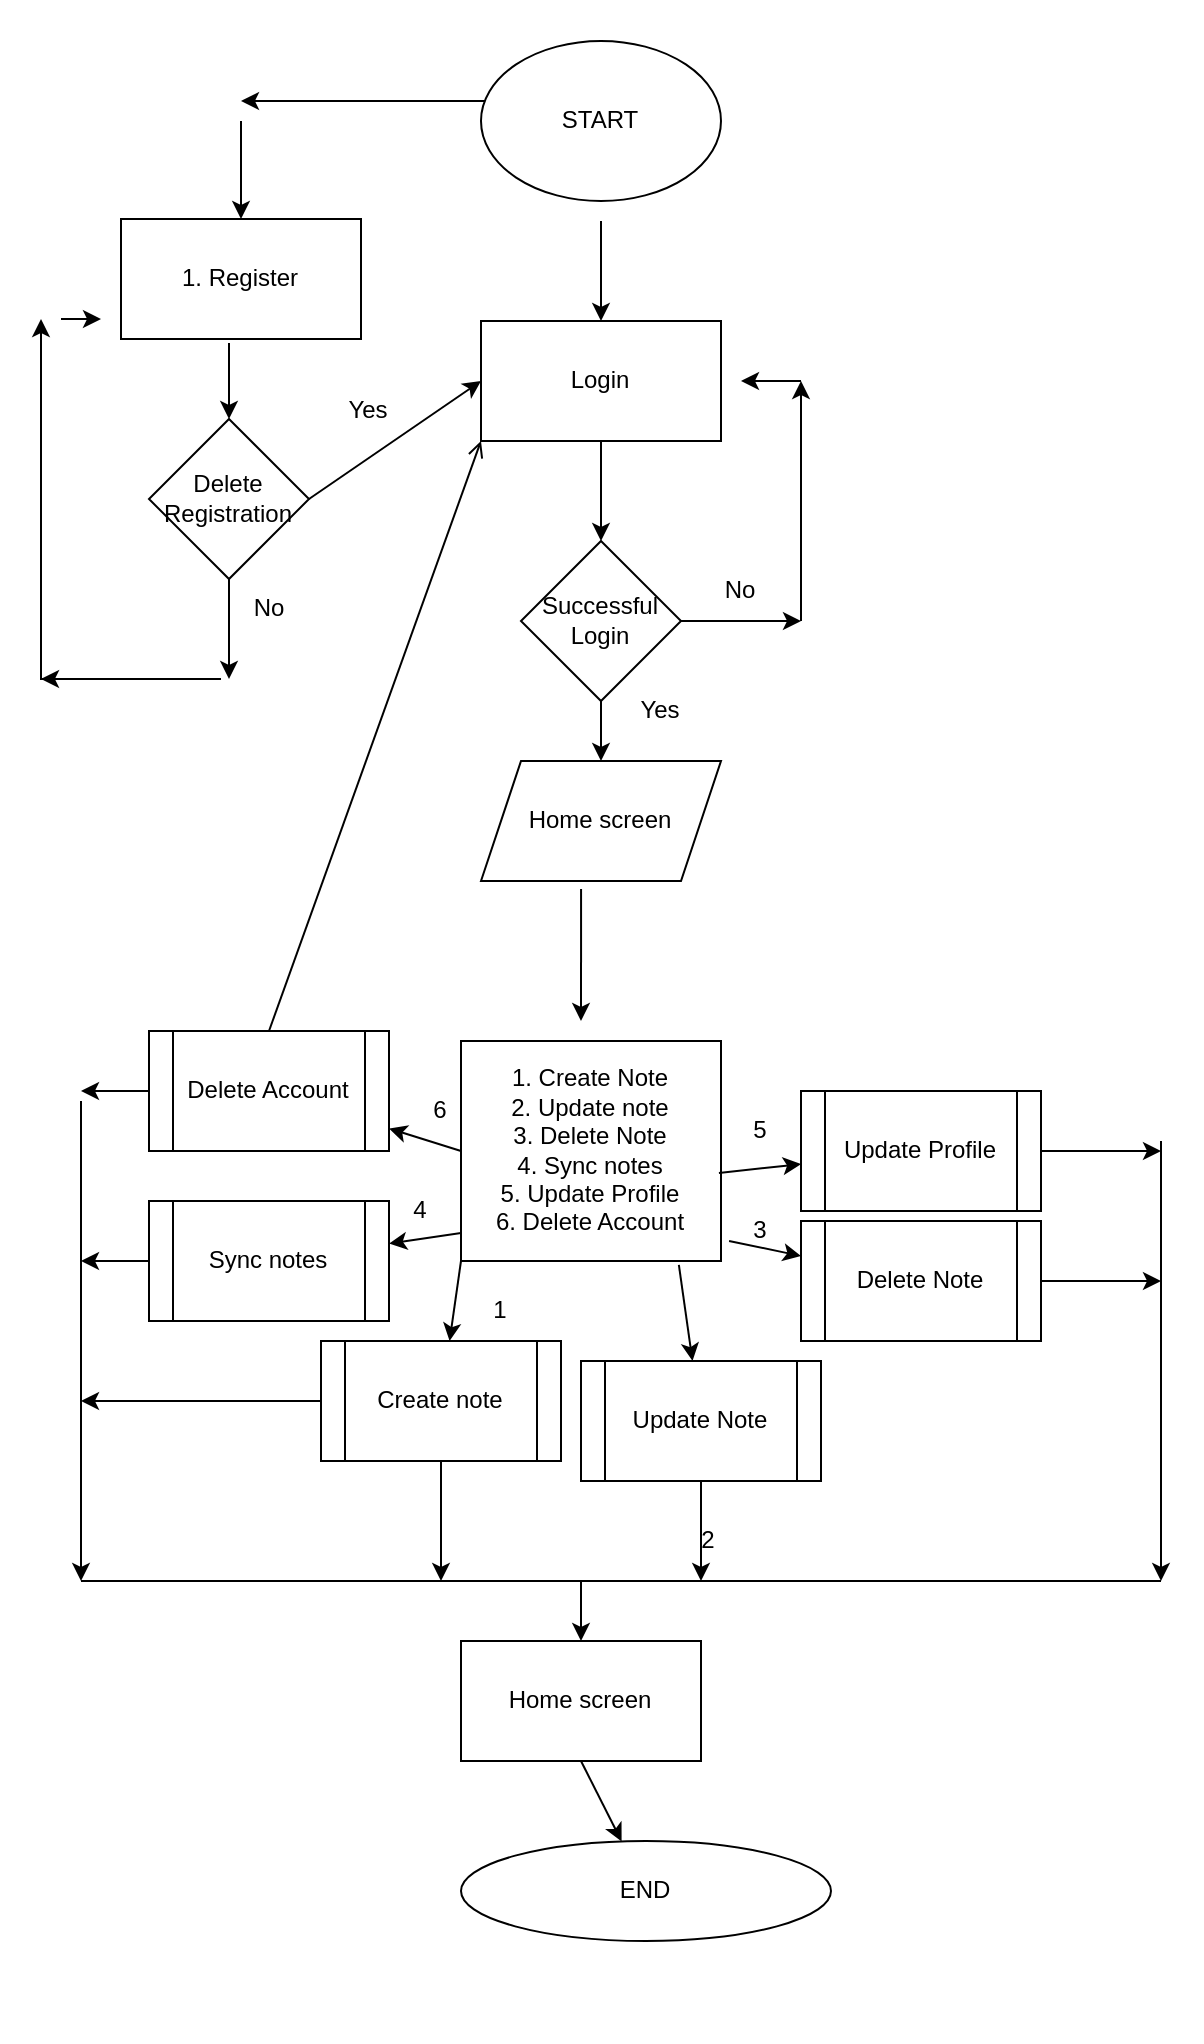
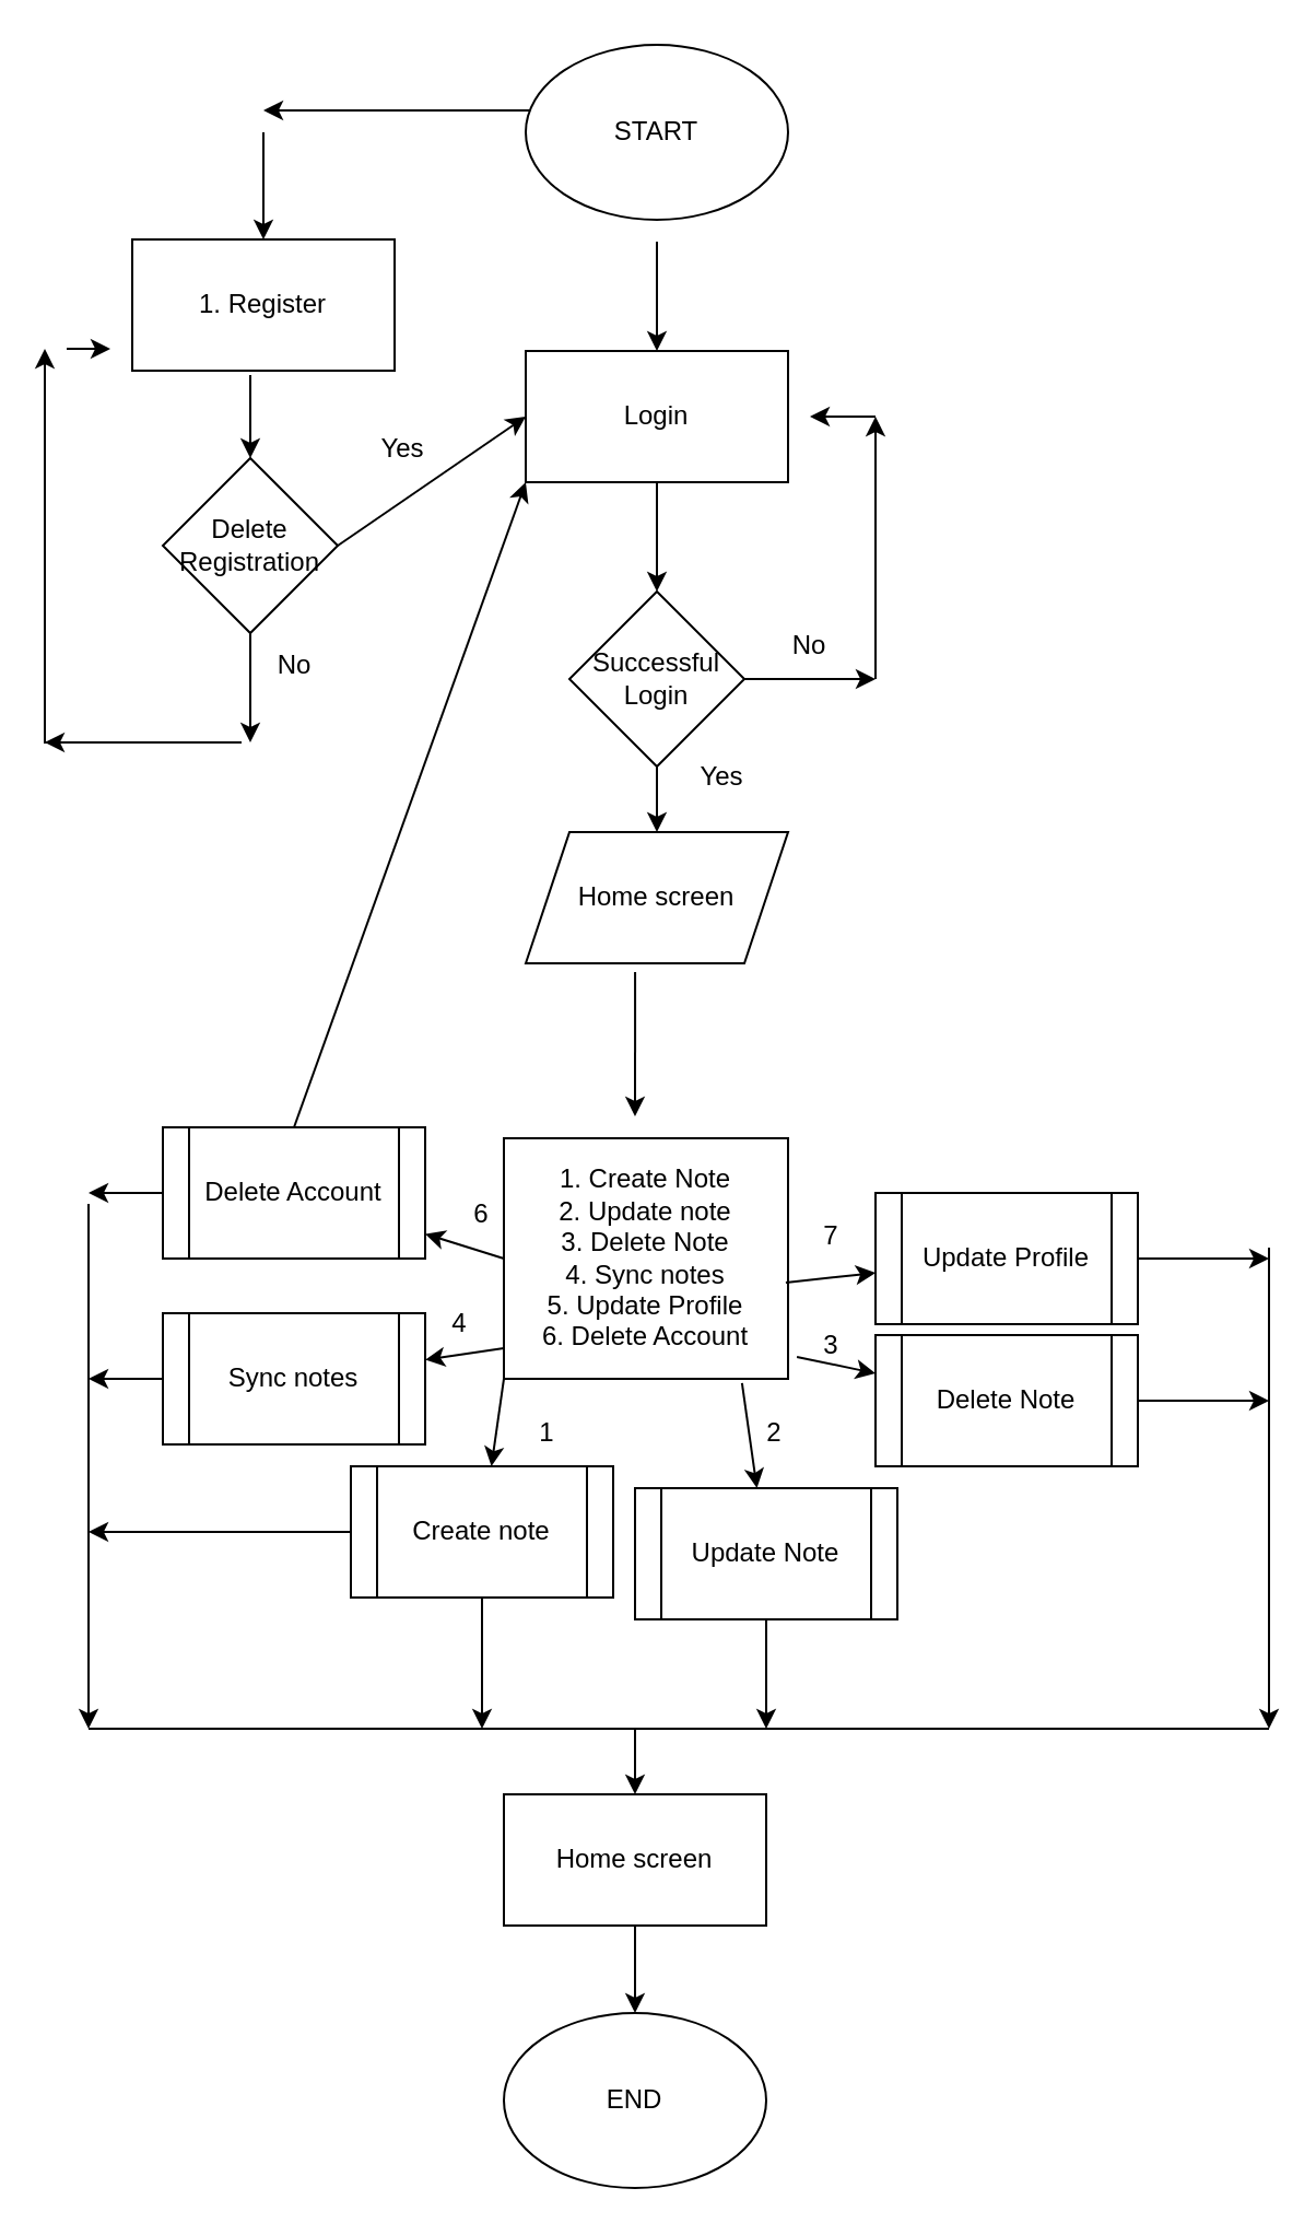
  <mxCell id="0" />
  <mxCell id="1" parent="0" />
  <mxCell id="2" value="1. Register" style="rounded=0;whiteSpace=wrap;html=1;" parent="1" vertex="1"><mxGeometry x="60" y="109" width="120" height="60" as="geometry" /></mxCell>
  <mxCell id="3" value="" style="endArrow=classic;html=1;rounded=0;exitX=0.45;exitY=1.033;exitDx=0;exitDy=0;exitPerimeter=0;" parent="1" source="2" target="4" edge="1"><mxGeometry width="50" height="50" relative="1" as="geometry"><mxPoint x="110" y="179" as="sourcePoint" /><mxPoint x="114" y="209" as="targetPoint" /></mxGeometry></mxCell>
  <mxCell id="4" value="Delete&lt;br&gt;Registration" style="rhombus;whiteSpace=wrap;html=1;" parent="1" vertex="1"><mxGeometry x="74" y="209" width="80" height="80" as="geometry" /></mxCell>
  <mxCell id="5" value="" style="endArrow=classic;html=1;rounded=0;exitX=0.5;exitY=1;exitDx=0;exitDy=0;" parent="1" source="4" edge="1"><mxGeometry width="50" height="50" relative="1" as="geometry"><mxPoint x="310" y="459" as="sourcePoint" /><mxPoint x="114" y="339" as="targetPoint" /></mxGeometry></mxCell>
  <mxCell id="6" value="" style="endArrow=classic;html=1;rounded=0;" parent="1" edge="1"><mxGeometry width="50" height="50" relative="1" as="geometry"><mxPoint x="110" y="339" as="sourcePoint" /><mxPoint x="20" y="339" as="targetPoint" /></mxGeometry></mxCell>
  <mxCell id="7" value="" style="endArrow=classic;html=1;rounded=0;" parent="1" edge="1"><mxGeometry width="50" height="50" relative="1" as="geometry"><mxPoint x="40" y="339" as="sourcePoint" /><mxPoint x="20" y="159" as="targetPoint" /><Array as="points"><mxPoint x="20" y="339" /></Array></mxGeometry></mxCell>
  <mxCell id="8" value="No" style="text;html=1;align=center;verticalAlign=middle;resizable=0;points=[];autosize=1;strokeColor=none;fillColor=none;" parent="1" vertex="1"><mxGeometry x="114" y="289" width="40" height="30" as="geometry" /></mxCell>
  <mxCell id="9" value="" style="endArrow=classic;html=1;rounded=0;exitX=1;exitY=0.5;exitDx=0;exitDy=0;" parent="1" source="4" edge="1"><mxGeometry width="50" height="50" relative="1" as="geometry"><mxPoint x="90" y="400" as="sourcePoint" /><mxPoint x="240" y="190" as="targetPoint" /></mxGeometry></mxCell>
  <mxCell id="10" value="" style="endArrow=classic;html=1;rounded=0;entryX=0.5;entryY=0;entryDx=0;entryDy=0;" parent="1" target="2" edge="1"><mxGeometry width="50" height="50" relative="1" as="geometry"><mxPoint x="120" y="60" as="sourcePoint" /><mxPoint x="140" y="350" as="targetPoint" /></mxGeometry></mxCell>
  <mxCell id="11" value="" style="endArrow=classic;html=1;rounded=0;" parent="1" edge="1"><mxGeometry width="50" height="50" relative="1" as="geometry"><mxPoint x="30" y="159" as="sourcePoint" /><mxPoint x="50" y="159" as="targetPoint" /></mxGeometry></mxCell>
  <mxCell id="12" value="Login" style="rounded=0;whiteSpace=wrap;html=1;" parent="1" vertex="1"><mxGeometry x="240" y="160" width="120" height="60" as="geometry" /></mxCell>
  <mxCell id="13" value="" style="endArrow=classic;html=1;rounded=0;entryX=0.5;entryY=0;entryDx=0;entryDy=0;" parent="1" target="12" edge="1"><mxGeometry width="50" height="50" relative="1" as="geometry"><mxPoint x="300" y="110" as="sourcePoint" /><mxPoint x="140" y="350" as="targetPoint" /></mxGeometry></mxCell>
  <mxCell id="14" value="" style="endArrow=classic;html=1;rounded=0;exitX=0.5;exitY=1;exitDx=0;exitDy=0;" parent="1" source="12" edge="1"><mxGeometry width="50" height="50" relative="1" as="geometry"><mxPoint x="90" y="400" as="sourcePoint" /><mxPoint x="300" y="270" as="targetPoint" /></mxGeometry></mxCell>
  <mxCell id="15" value="Successful&lt;br&gt;Login" style="rhombus;whiteSpace=wrap;html=1;" parent="1" vertex="1"><mxGeometry x="260" y="270" width="80" height="80" as="geometry" /></mxCell>
  <mxCell id="16" value="" style="endArrow=classic;html=1;rounded=0;exitX=1;exitY=0.5;exitDx=0;exitDy=0;" parent="1" source="15" edge="1"><mxGeometry width="50" height="50" relative="1" as="geometry"><mxPoint x="90" y="400" as="sourcePoint" /><mxPoint x="400" y="310" as="targetPoint" /></mxGeometry></mxCell>
  <mxCell id="17" value="" style="endArrow=classic;html=1;rounded=0;" parent="1" edge="1"><mxGeometry width="50" height="50" relative="1" as="geometry"><mxPoint x="400" y="310" as="sourcePoint" /><mxPoint x="400" y="190" as="targetPoint" /></mxGeometry></mxCell>
  <mxCell id="18" value="" style="endArrow=classic;html=1;rounded=0;" parent="1" edge="1"><mxGeometry width="50" height="50" relative="1" as="geometry"><mxPoint x="400" y="190" as="sourcePoint" /><mxPoint x="370" y="190" as="targetPoint" /></mxGeometry></mxCell>
  <mxCell id="19" value="No" style="text;html=1;strokeColor=none;fillColor=none;align=center;verticalAlign=middle;whiteSpace=wrap;rounded=0;" parent="1" vertex="1"><mxGeometry x="340" y="280" width="60" height="30" as="geometry" /></mxCell>
  <mxCell id="20" value="" style="endArrow=classic;html=1;rounded=0;exitX=0.5;exitY=1;exitDx=0;exitDy=0;" parent="1" source="15" edge="1"><mxGeometry width="50" height="50" relative="1" as="geometry"><mxPoint x="90" y="400" as="sourcePoint" /><mxPoint x="300" y="380" as="targetPoint" /></mxGeometry></mxCell>
  <mxCell id="21" value="Home screen" style="shape=parallelogram;perimeter=parallelogramPerimeter;whiteSpace=wrap;html=1;fixedSize=1;" parent="1" vertex="1"><mxGeometry x="240" y="380" width="120" height="60" as="geometry" /></mxCell>
  <mxCell id="22" value="Yes" style="text;html=1;strokeColor=none;fillColor=none;align=center;verticalAlign=middle;whiteSpace=wrap;rounded=0;" parent="1" vertex="1"><mxGeometry x="300" y="340" width="60" height="30" as="geometry" /></mxCell>
  <mxCell id="23" value="1. Create Note&lt;br&gt;2. Update note&lt;br&gt;3. Delete Note&lt;br&gt;4. Sync notes&lt;br&gt;5. Update Profile&lt;br&gt;6. Delete Account&lt;br&gt;" style="rounded=0;whiteSpace=wrap;html=1;" parent="1" vertex="1"><mxGeometry x="230" y="520" width="130" height="110" as="geometry" /></mxCell>
  <mxCell id="24" value="" style="endArrow=classic;html=1;rounded=0;exitX=0.417;exitY=1.067;exitDx=0;exitDy=0;exitPerimeter=0;" parent="1" source="21" edge="1"><mxGeometry width="50" height="50" relative="1" as="geometry"><mxPoint x="340" y="400" as="sourcePoint" /><mxPoint x="290" y="510" as="targetPoint" /></mxGeometry></mxCell>
  <mxCell id="25" value="" style="endArrow=classic;html=1;rounded=0;exitX=0;exitY=1;exitDx=0;exitDy=0;" parent="1" source="23" target="26" edge="1"><mxGeometry width="50" height="50" relative="1" as="geometry"><mxPoint x="340" y="580" as="sourcePoint" /><mxPoint x="230" y="710" as="targetPoint" /></mxGeometry></mxCell>
  <mxCell id="26" value="Create note" style="shape=process;whiteSpace=wrap;html=1;backgroundOutline=1;" parent="1" vertex="1"><mxGeometry x="160" y="670" width="120" height="60" as="geometry" /></mxCell>
  <mxCell id="27" value="" style="endArrow=classic;html=1;rounded=0;exitX=0.838;exitY=1.018;exitDx=0;exitDy=0;exitPerimeter=0;" parent="1" source="23" target="28" edge="1"><mxGeometry width="50" height="50" relative="1" as="geometry"><mxPoint x="340" y="580" as="sourcePoint" /><mxPoint x="339" y="680" as="targetPoint" /></mxGeometry></mxCell>
  <mxCell id="28" value="Update Note" style="shape=process;whiteSpace=wrap;html=1;backgroundOutline=1;" parent="1" vertex="1"><mxGeometry x="290" y="680" width="120" height="60" as="geometry" /></mxCell>
  <mxCell id="29" value="" style="endArrow=classic;html=1;rounded=0;exitX=1.031;exitY=0.909;exitDx=0;exitDy=0;exitPerimeter=0;" parent="1" source="23" target="30" edge="1"><mxGeometry width="50" height="50" relative="1" as="geometry"><mxPoint x="340" y="580" as="sourcePoint" /><mxPoint x="400" y="620" as="targetPoint" /></mxGeometry></mxCell>
  <mxCell id="30" value="Delete Note" style="shape=process;whiteSpace=wrap;html=1;backgroundOutline=1;" parent="1" vertex="1"><mxGeometry x="400" y="610" width="120" height="60" as="geometry" /></mxCell>
  <mxCell id="31" value="" style="endArrow=classic;html=1;rounded=0;exitX=0;exitY=0.873;exitDx=0;exitDy=0;exitPerimeter=0;" parent="1" source="23" target="32" edge="1"><mxGeometry width="50" height="50" relative="1" as="geometry"><mxPoint x="340" y="580" as="sourcePoint" /><mxPoint x="180" y="620" as="targetPoint" /></mxGeometry></mxCell>
  <mxCell id="32" value="Sync notes" style="shape=process;whiteSpace=wrap;html=1;backgroundOutline=1;" parent="1" vertex="1"><mxGeometry x="74" y="600" width="120" height="60" as="geometry" /></mxCell>
  <mxCell id="33" value="" style="endArrow=classic;html=1;rounded=0;exitX=0.992;exitY=0.6;exitDx=0;exitDy=0;exitPerimeter=0;" parent="1" source="23" target="34" edge="1"><mxGeometry width="50" height="50" relative="1" as="geometry"><mxPoint x="340" y="580" as="sourcePoint" /><mxPoint x="410" y="575" as="targetPoint" /></mxGeometry></mxCell>
  <mxCell id="34" value="Update Profile" style="shape=process;whiteSpace=wrap;html=1;backgroundOutline=1;" parent="1" vertex="1"><mxGeometry x="400" y="545" width="120" height="60" as="geometry" /></mxCell>
  <mxCell id="35" value="" style="endArrow=classic;html=1;rounded=0;exitX=0;exitY=0.5;exitDx=0;exitDy=0;" parent="1" source="23" target="36" edge="1"><mxGeometry width="50" height="50" relative="1" as="geometry"><mxPoint x="340" y="580" as="sourcePoint" /><mxPoint x="190" y="560" as="targetPoint" /></mxGeometry></mxCell>
  <mxCell id="36" value="Delete Account" style="shape=process;whiteSpace=wrap;html=1;backgroundOutline=1;" parent="1" vertex="1"><mxGeometry x="74" y="515" width="120" height="60" as="geometry" /></mxCell>
- <mxCell id="37" value="" style="endArrow=open;html=1;rounded=0;exitX=0.5;exitY=0;exitDx=0;exitDy=0;entryX=0;entryY=1;entryDx=0;entryDy=0;" parent="1" source="36" target="12" edge="1"><mxGeometry width="50" height="50" relative="1" as="geometry"><mxPoint x="340" y="580" as="sourcePoint" /><mxPoint x="250" y="310" as="targetPoint" /></mxGeometry></mxCell>
+ <mxCell id="37" value="" style="endArrow=classic;html=1;rounded=0;exitX=0.5;exitY=0;exitDx=0;exitDy=0;entryX=0;entryY=1;entryDx=0;entryDy=0;" parent="1" source="36" target="12" edge="1"><mxGeometry width="50" height="50" relative="1" as="geometry"><mxPoint x="340" y="580" as="sourcePoint" /><mxPoint x="250" y="310" as="targetPoint" /></mxGeometry></mxCell>
  <mxCell id="38" value="" style="endArrow=classic;html=1;rounded=0;exitX=0;exitY=0.5;exitDx=0;exitDy=0;" parent="1" source="36" edge="1"><mxGeometry width="50" height="50" relative="1" as="geometry"><mxPoint x="340" y="570" as="sourcePoint" /><mxPoint x="40" y="545" as="targetPoint" /></mxGeometry></mxCell>
  <mxCell id="39" value="" style="endArrow=classic;html=1;rounded=0;" parent="1" edge="1"><mxGeometry width="50" height="50" relative="1" as="geometry"><mxPoint x="40" y="550" as="sourcePoint" /><mxPoint x="40" y="790" as="targetPoint" /></mxGeometry></mxCell>
  <mxCell id="40" value="" style="endArrow=classic;html=1;rounded=0;exitX=0;exitY=0.5;exitDx=0;exitDy=0;" parent="1" source="32" edge="1"><mxGeometry width="50" height="50" relative="1" as="geometry"><mxPoint x="340" y="570" as="sourcePoint" /><mxPoint x="40" y="630" as="targetPoint" /></mxGeometry></mxCell>
  <mxCell id="41" value="" style="endArrow=classic;html=1;rounded=0;exitX=0;exitY=0.5;exitDx=0;exitDy=0;" parent="1" source="26" edge="1"><mxGeometry width="50" height="50" relative="1" as="geometry"><mxPoint x="320" y="570" as="sourcePoint" /><mxPoint x="40" y="700" as="targetPoint" /></mxGeometry></mxCell>
  <mxCell id="42" value="" style="endArrow=classic;html=1;rounded=0;exitX=1;exitY=0.5;exitDx=0;exitDy=0;" parent="1" source="34" edge="1"><mxGeometry width="50" height="50" relative="1" as="geometry"><mxPoint x="320" y="570" as="sourcePoint" /><mxPoint x="580" y="575" as="targetPoint" /></mxGeometry></mxCell>
  <mxCell id="43" value="" style="endArrow=classic;html=1;rounded=0;" parent="1" edge="1"><mxGeometry width="50" height="50" relative="1" as="geometry"><mxPoint x="580" y="570" as="sourcePoint" /><mxPoint x="580" y="790" as="targetPoint" /></mxGeometry></mxCell>
  <mxCell id="44" value="" style="endArrow=classic;html=1;rounded=0;exitX=1;exitY=0.5;exitDx=0;exitDy=0;" parent="1" source="30" edge="1"><mxGeometry width="50" height="50" relative="1" as="geometry"><mxPoint x="320" y="570" as="sourcePoint" /><mxPoint x="580" y="640" as="targetPoint" /></mxGeometry></mxCell>
  <mxCell id="45" value="" style="endArrow=classic;html=1;rounded=0;exitX=0.5;exitY=1;exitDx=0;exitDy=0;" parent="1" source="26" edge="1"><mxGeometry width="50" height="50" relative="1" as="geometry"><mxPoint x="320" y="570" as="sourcePoint" /><mxPoint x="220" y="790" as="targetPoint" /></mxGeometry></mxCell>
  <mxCell id="46" value="" style="endArrow=classic;html=1;rounded=0;exitX=0.5;exitY=1;exitDx=0;exitDy=0;" parent="1" source="28" edge="1"><mxGeometry width="50" height="50" relative="1" as="geometry"><mxPoint x="320" y="570" as="sourcePoint" /><mxPoint x="350" y="790" as="targetPoint" /></mxGeometry></mxCell>
  <mxCell id="47" value="" style="endArrow=none;html=1;rounded=0;" parent="1" edge="1"><mxGeometry width="50" height="50" relative="1" as="geometry"><mxPoint x="40" y="790" as="sourcePoint" /><mxPoint x="580" y="790" as="targetPoint" /></mxGeometry></mxCell>
  <mxCell id="48" value="" style="endArrow=classic;html=1;rounded=0;" parent="1" target="49" edge="1"><mxGeometry width="50" height="50" relative="1" as="geometry"><mxPoint x="290" y="790" as="sourcePoint" /><mxPoint x="290" y="830" as="targetPoint" /></mxGeometry></mxCell>
  <mxCell id="49" value="Home screen" style="rounded=0;whiteSpace=wrap;html=1;" parent="1" vertex="1"><mxGeometry x="230" y="820" width="120" height="60" as="geometry" /></mxCell>
  <mxCell id="50" value="" style="endArrow=classic;html=1;rounded=0;exitX=0.5;exitY=1;exitDx=0;exitDy=0;" parent="1" source="49" target="51" edge="1"><mxGeometry width="50" height="50" relative="1" as="geometry"><mxPoint x="320" y="930" as="sourcePoint" /><mxPoint x="290" y="930" as="targetPoint" /></mxGeometry></mxCell>
- <mxCell id="51" value="END" style="ellipse;whiteSpace=wrap;html=1;" parent="1" vertex="1"><mxGeometry x="230" y="920" width="185" height="50" as="geometry" /></mxCell>
+ <mxCell id="51" value="END" style="ellipse;whiteSpace=wrap;html=1;" parent="1" vertex="1"><mxGeometry x="230" y="920" width="120" height="80" as="geometry" /></mxCell>
  <mxCell id="52" value="START" style="ellipse;whiteSpace=wrap;html=1;" parent="1" vertex="1"><mxGeometry x="240" y="20" width="120" height="80" as="geometry" /></mxCell>
  <mxCell id="53" value="" style="endArrow=classic;html=1;rounded=0;exitX=0.017;exitY=0.375;exitDx=0;exitDy=0;exitPerimeter=0;" parent="1" source="52" edge="1"><mxGeometry width="50" height="50" relative="1" as="geometry"><mxPoint x="320" y="70" as="sourcePoint" /><mxPoint x="120" y="50" as="targetPoint" /></mxGeometry></mxCell>
  <mxCell id="54" value="1" style="text;html=1;strokeColor=none;fillColor=none;align=center;verticalAlign=middle;whiteSpace=wrap;rounded=0;" parent="1" vertex="1"><mxGeometry x="220" y="640" width="60" height="30" as="geometry" /></mxCell>
- <mxCell id="55" value="2" style="text;html=1;strokeColor=none;fillColor=none;align=center;verticalAlign=middle;whiteSpace=wrap;rounded=0;" parent="1" vertex="1"><mxGeometry x="324" y="755" width="60" height="30" as="geometry" /></mxCell>
+ <mxCell id="55" value="2" style="text;html=1;strokeColor=none;fillColor=none;align=center;verticalAlign=middle;whiteSpace=wrap;rounded=0;" parent="1" vertex="1"><mxGeometry x="324" y="640" width="60" height="30" as="geometry" /></mxCell>
  <mxCell id="56" value="3" style="text;html=1;strokeColor=none;fillColor=none;align=center;verticalAlign=middle;whiteSpace=wrap;rounded=0;" parent="1" vertex="1"><mxGeometry x="350" y="600" width="60" height="30" as="geometry" /></mxCell>
- <mxCell id="57" value="5" style="text;html=1;strokeColor=none;fillColor=none;align=center;verticalAlign=middle;whiteSpace=wrap;rounded=0;" parent="1" vertex="1"><mxGeometry x="350" y="550" width="60" height="30" as="geometry" /></mxCell>
+ <mxCell id="57" value="7" style="text;html=1;strokeColor=none;fillColor=none;align=center;verticalAlign=middle;whiteSpace=wrap;rounded=0;" parent="1" vertex="1"><mxGeometry x="350" y="550" width="60" height="30" as="geometry" /></mxCell>
  <mxCell id="58" value="6" style="text;html=1;strokeColor=none;fillColor=none;align=center;verticalAlign=middle;whiteSpace=wrap;rounded=0;" parent="1" vertex="1"><mxGeometry x="190" y="540" width="60" height="30" as="geometry" /></mxCell>
  <mxCell id="59" value="4" style="text;html=1;strokeColor=none;fillColor=none;align=center;verticalAlign=middle;whiteSpace=wrap;rounded=0;" parent="1" vertex="1"><mxGeometry x="180" y="590" width="60" height="30" as="geometry" /></mxCell>
  <mxCell id="60" value="Yes" style="text;html=1;strokeColor=none;fillColor=none;align=center;verticalAlign=middle;whiteSpace=wrap;rounded=0;" vertex="1" parent="1"><mxGeometry x="154" y="190" width="60" height="30" as="geometry" /></mxCell>
